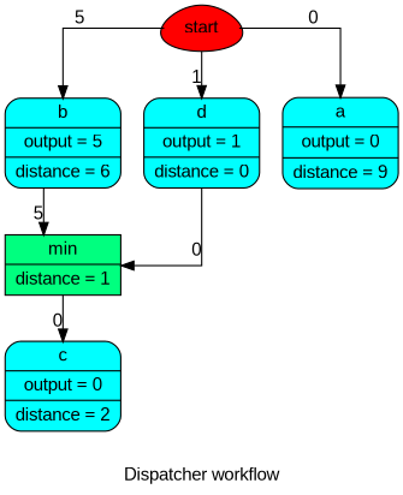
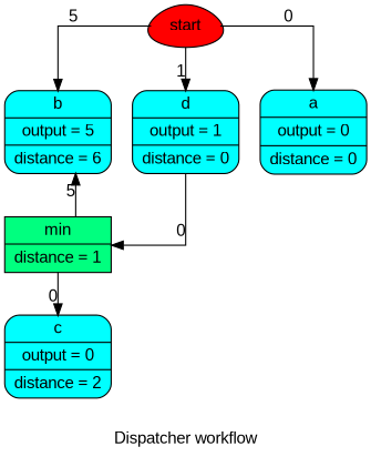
  digraph {
    fontname="Liberation Sans"
    label="Dispatcher workflow"
    splines=ortho
    node [fillcolor=cyan fontname="Liberation Sans" shape=Mrecord style=filled]
    edge [fontname="Liberation Sans" xlabel=0]
    n1 [fillcolor=red label=start shape=egg]
    n2 [label="{ b | output = 5 | distance = 6 }"]
    n3 [label="{ d | output = 1 | distance = 0 }"]
-   n4 [label="{ a | output = 0 | distance = 9 }"]
+   n4 [label="{ a | output = 0 | distance = 0 }"]
    n5 [fillcolor=springgreen label="{ min | distance = 1 }" shape=record]
    n6 [label="{ c | output = 0 | distance = 2 }"]
    n1 -> n2 [xlabel=5]
    n1 -> n3 [xlabel=1]
    n1 -> n4
-   n2 -> n5 [xlabel=5]
+   n5 -> n2 [xlabel=5]
    n3 -> n5
    n5 -> n6
  }
